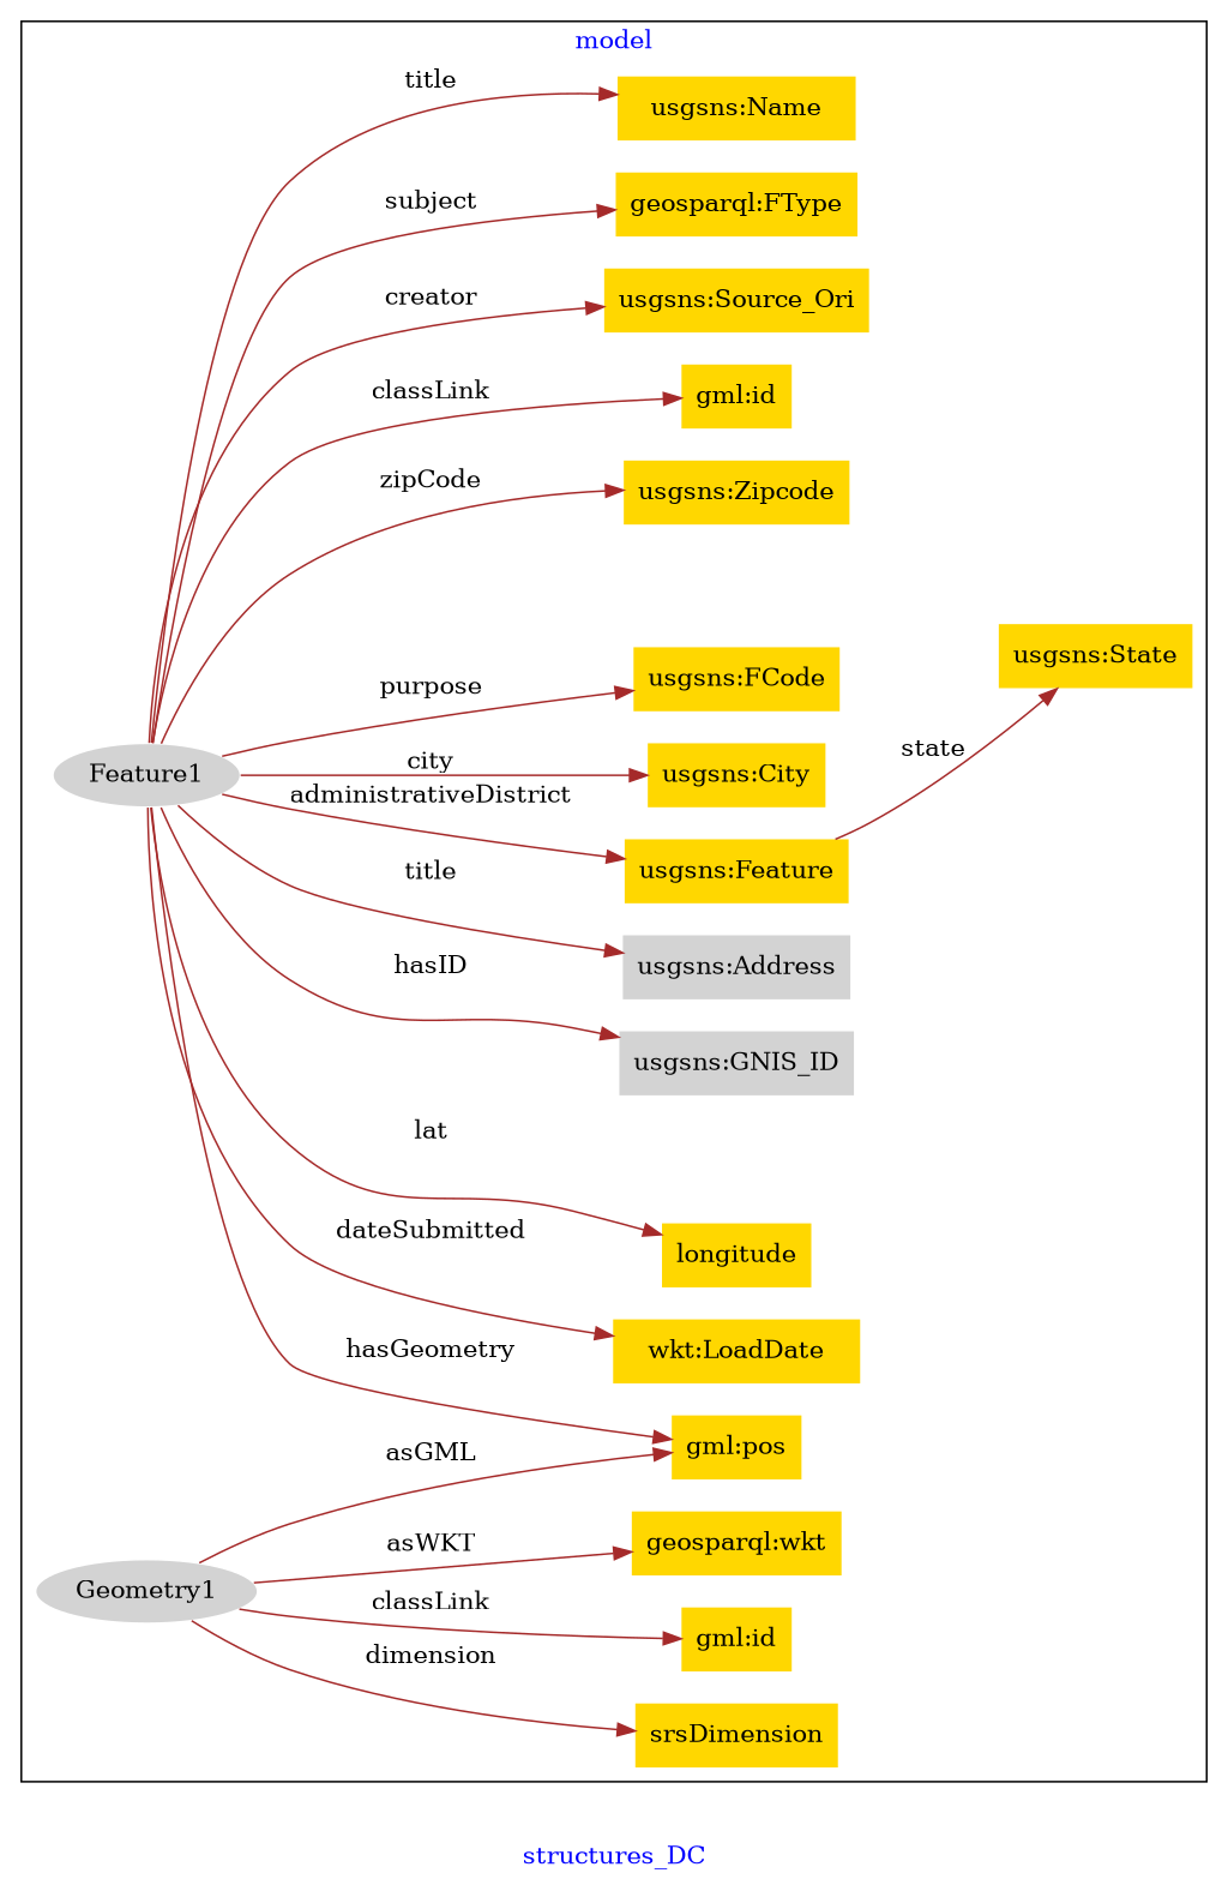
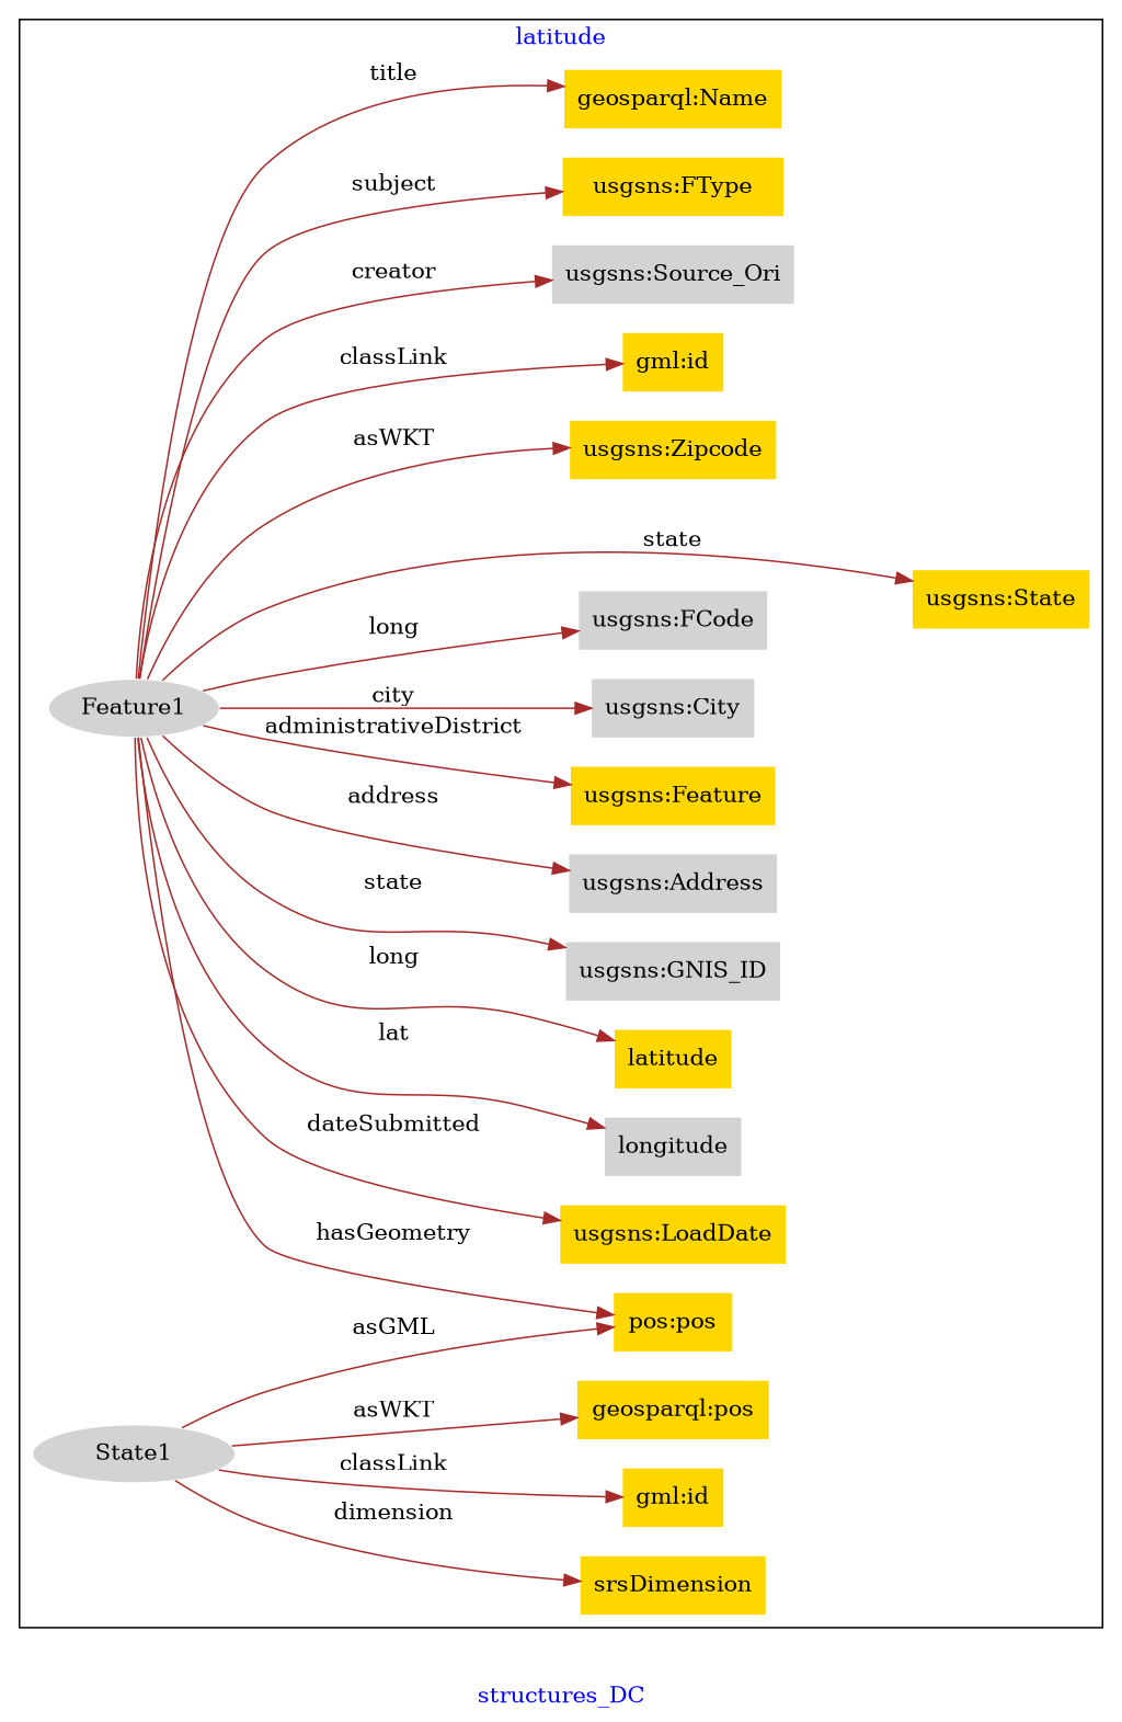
  digraph {
    fontcolor=blue
    label=structures_DC
    rankdir=LR
    remincross=true
    node [fillcolor=gold style=filled shape=plaintext]
    edge [color=brown fontcolor=black]
    n1 [color=white fillcolor=lightgray label=Feature1 shape=""]
    n2 [fillcolor=lightgray label="usgsns:GNIS_ID"]
    n3 [fillcolor=lightgray label="usgsns:Address"]
    n4 [label="usgsns:Feature"]
-   n5 [label="usgsns:City"]
-   n6 [label="usgsns:FCode"]
+   n5 [fillcolor=lightgray label="usgsns:City"]
+   n6 [fillcolor=lightgray label="usgsns:FCode"]
    n7 [label="usgsns:State"]
    n8 [label="usgsns:Zipcode"]
    n9 [label="gml:id"]
-   n10 [label="usgsns:Source_Ori"]
-   n11 [label="geosparql:FType"]
-   n12 [label="usgsns:Name"]
-   n13 [label="wkt:LoadDate"]
-   n14 [color=white fillcolor=lightgray label=Geometry1 shape=""]
-   n15 [label=longitude]
+   n10 [fillcolor=lightgray label="usgsns:Source_Ori"]
+   n11 [label="usgsns:FType"]
+   n12 [label="geosparql:Name"]
+   n13 [label="usgsns:LoadDate"]
+   n14 [color=white fillcolor=lightgray label=State1 shape=""]
+   n15 [fillcolor=lightgray label=longitude]
+   n16 [label=latitude]
    n17 [label="gml:id"]
-   n18 [label="gml:pos"]
-   n19 [label="geosparql:wkt"]
+   n18 [label="pos:pos"]
+   n19 [label="geosparql:pos"]
    n20 [label=srsDimension]
    subgraph cluster_1 {
-     label=model
+     label=latitude
      n1
      n2
      n3
      n4
      n5
      n6
      n7
      n8
      n9
      n10
      n11
      n12
      n13
      n14
      n15
+     n16
      n17
      n18
      n19
      n20
    }
-   n1 -> n2 [label=hasID]
-   n1 -> n3 [label=title]
+   n1 -> n2 [label=state]
+   n1 -> n3 [label=address]
    n1 -> n4 [label=administrativeDistrict]
    n1 -> n5 [label=city]
-   n1 -> n6 [label=purpose]
-   n4 -> n7 [label=state]
-   n1 -> n8 [label=zipCode]
+   n1 -> n6 [label=long]
+   n1 -> n7 [label=state]
+   n1 -> n8 [label=asWKT]
    n1 -> n9 [label=classLink]
    n1 -> n10 [label=creator]
    n1 -> n11 [label=subject]
    n1 -> n12 [label=title]
    n1 -> n13 [label=dateSubmitted]
    n1 -> n15 [label=lat]
+   n1 -> n16 [label=long]
    n1 -> n18 [label=hasGeometry]
    n14 -> n17 [label=classLink]
    n14 -> n18 [label=asGML]
    n14 -> n19 [label=asWKT]
    n14 -> n20 [label=dimension]
  }
